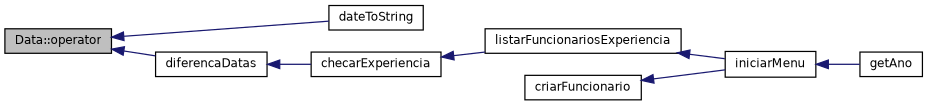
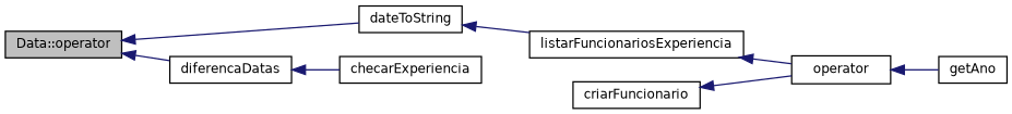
  digraph {
    rankdir=LR
    node [color=black fillcolor=white fontname=Helvetica fontsize=10 shape=record style=filled]
    edge [color=midnightblue dir=back fontname=Helvetica fontsize=10 labelfontname=Helvetica labelfontsize=10 style=solid]
    n1 [fillcolor=grey75 fontcolor=black height=0.2 label="Data::operator" width=0.4]
    n2 [height=0.2 label=dateToString width=0.4]
    n3 [height=0.2 label=diferencaDatas width=0.4]
    n4 [height=0.2 label=checarExperiencia width=0.4]
    n5 [height=0.2 label=criarFuncionario width=0.4]
-   n6 [height=0.2 label=iniciarMenu width=0.4]
+   n6 [height=0.2 label=operator width=0.4]
    n7 [height=0.2 label=getAno width=0.4]
    n8 [height=0.2 label=listarFuncionariosExperiencia width=0.4]
    n1 -> n2
    n1 -> n3
    n3 -> n4
-   n4 -> n8
+   n2 -> n8
    n5 -> n6
    n6 -> n7
    n8 -> n6
  }
